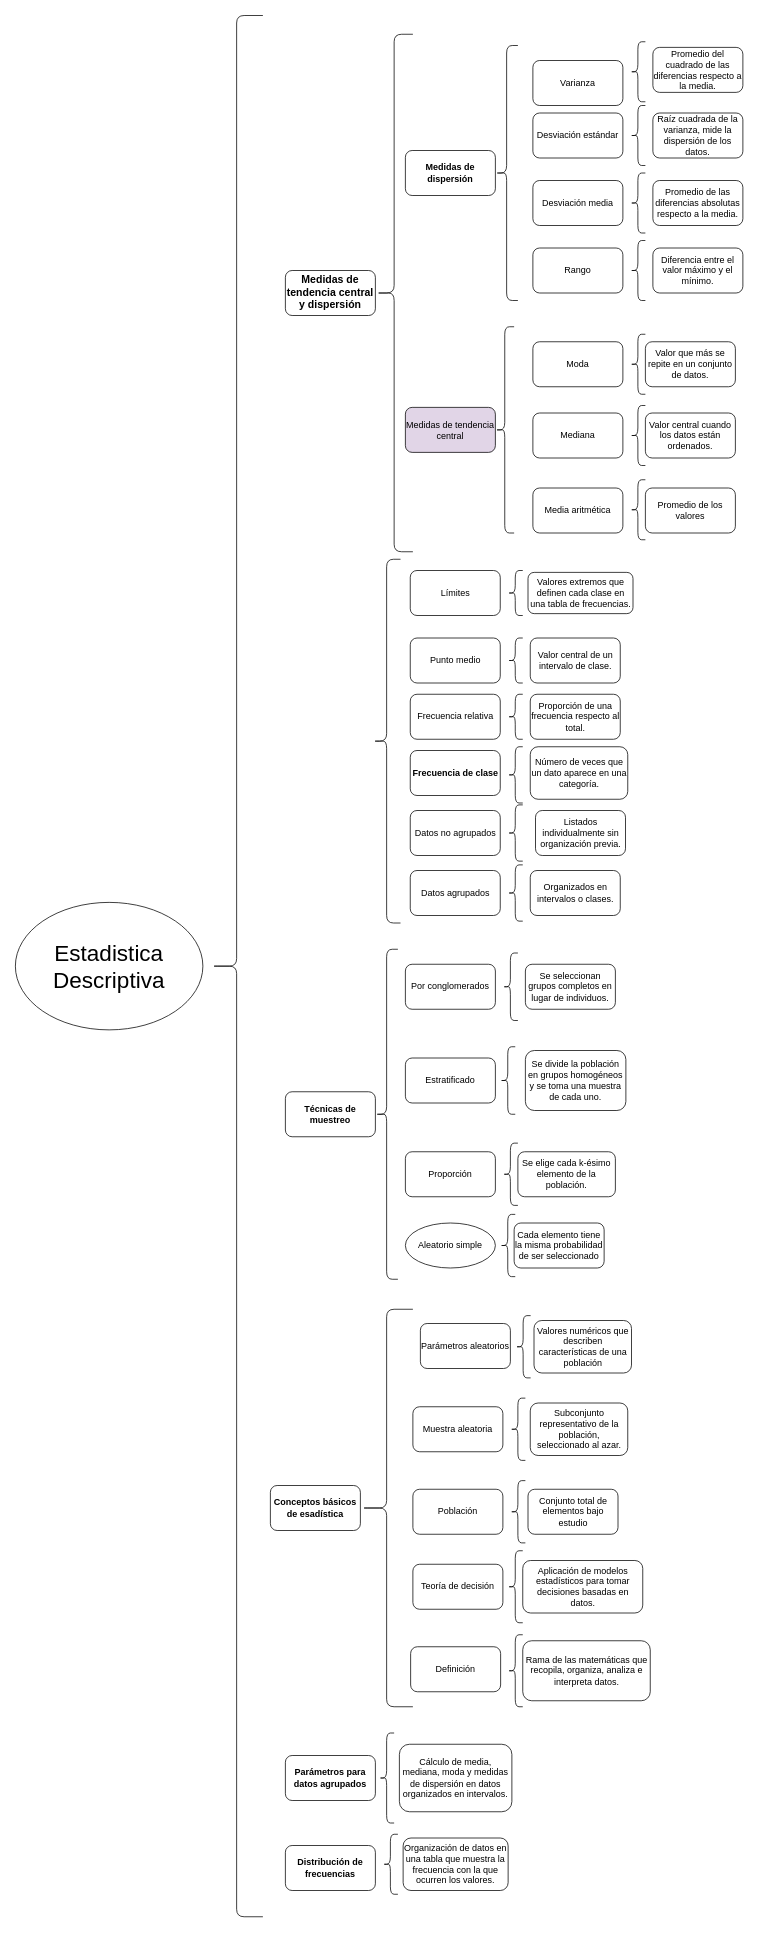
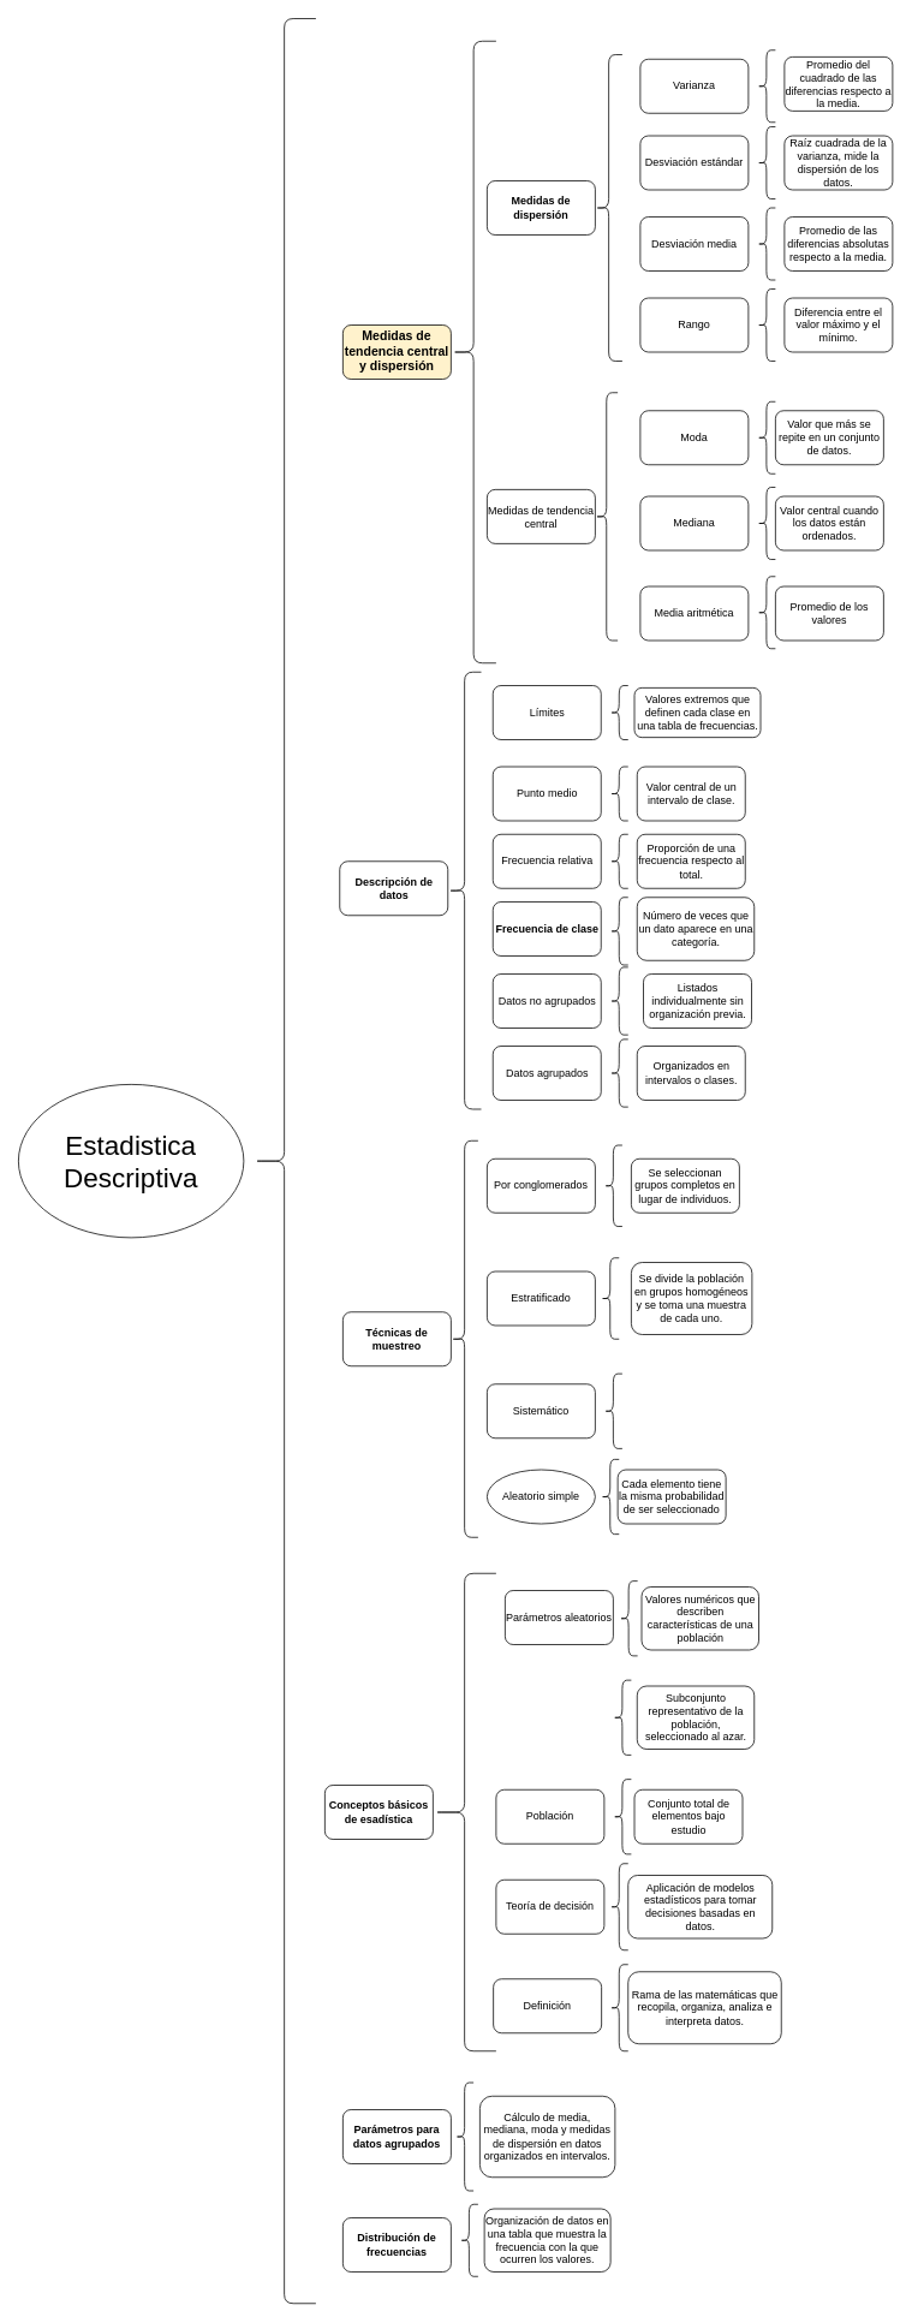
  <mxCell id="0" />
  <mxCell id="1" parent="0" />
  <mxCell id="2" value="Estadistica Descriptiva" style="ellipse;whiteSpace=wrap;html=1;fontSize=30;" parent="1" vertex="1"><mxGeometry x="20" y="1202.5" width="250" height="170" as="geometry" /></mxCell>
  <mxCell id="3" value="Conceptos básicos de esadística" style="rounded=1;whiteSpace=wrap;html=1;fontStyle=1" parent="1" vertex="1"><mxGeometry x="360" y="1980" width="120" height="60" as="geometry" /></mxCell>
  <mxCell id="4" value="Definición" style="whiteSpace=wrap;html=1;rounded=1;" parent="1" vertex="1"><mxGeometry x="547" y="2195" width="120" height="60" as="geometry" /></mxCell>
  <mxCell id="5" value="Teoría de decisión" style="rounded=1;whiteSpace=wrap;html=1;" parent="1" vertex="1"><mxGeometry x="550" y="2085" width="120" height="60" as="geometry" /></mxCell>
  <mxCell id="6" value="Población" style="whiteSpace=wrap;html=1;rounded=1;" parent="1" vertex="1"><mxGeometry x="550" y="1985" width="120" height="60" as="geometry" /></mxCell>
- <mxCell id="7" value="Muestra aleatoria" style="whiteSpace=wrap;html=1;rounded=1;" parent="1" vertex="1"><mxGeometry x="550" y="1875" width="120" height="60" as="geometry" /></mxCell>
  <mxCell id="8" value="Parámetros aleatorios" style="whiteSpace=wrap;html=1;rounded=1;" parent="1" vertex="1"><mxGeometry x="560" y="1764" width="120" height="60" as="geometry" /></mxCell>
  <mxCell id="9" value="Rama de las matemáticas que recopila, organiza, analiza e interpreta datos." style="whiteSpace=wrap;html=1;rounded=1;" parent="1" vertex="1"><mxGeometry x="696.5" y="2187" width="170" height="80" as="geometry" /></mxCell>
  <mxCell id="10" value="Aplicación de modelos estadísticos para tomar decisiones basadas en datos." style="whiteSpace=wrap;html=1;rounded=1;" parent="1" vertex="1"><mxGeometry x="696.5" y="2080" width="160" height="70" as="geometry" /></mxCell>
  <mxCell id="11" value="Conjunto total de elementos bajo estudio" style="whiteSpace=wrap;html=1;rounded=1;" parent="1" vertex="1"><mxGeometry x="703.5" y="1985" width="120" height="60" as="geometry" /></mxCell>
  <mxCell id="12" value="Subconjunto representativo de la población, seleccionado al azar." style="whiteSpace=wrap;html=1;rounded=1;" parent="1" vertex="1"><mxGeometry x="706.5" y="1870" width="130" height="70" as="geometry" /></mxCell>
  <mxCell id="13" value="Valores numéricos que describen características de una población" style="whiteSpace=wrap;html=1;rounded=1;" parent="1" vertex="1"><mxGeometry x="711.5" y="1760" width="130" height="70" as="geometry" /></mxCell>
+ <mxCell id="14" value="Descripción de datos" style="rounded=1;whiteSpace=wrap;html=1;fontStyle=1" parent="1" vertex="1"><mxGeometry x="376.5" y="955" width="120" height="60" as="geometry" /></mxCell>
  <mxCell id="15" value="Datos agrupados" style="whiteSpace=wrap;html=1;rounded=1;" parent="1" vertex="1"><mxGeometry x="546.5" width="120" height="60" as="geometry" y="1160" /></mxCell>
  <mxCell id="16" value="Datos no agrupados" style="whiteSpace=wrap;html=1;rounded=1;" parent="1" vertex="1"><mxGeometry x="546.5" y="1080" width="120" height="60" as="geometry" /></mxCell>
  <mxCell id="17" value="Organizados en intervalos o clases." style="whiteSpace=wrap;html=1;rounded=1;" parent="1" vertex="1"><mxGeometry x="706.5" width="120" height="60" as="geometry" y="1160" /></mxCell>
  <mxCell id="18" value="Listados individualmente sin organización previa." style="whiteSpace=wrap;html=1;rounded=1;" parent="1" vertex="1"><mxGeometry x="713.5" y="1080" width="120" height="60" as="geometry" /></mxCell>
  <mxCell id="19" value="&lt;strong data-end=&quot;1869&quot; data-start=&quot;1845&quot;&gt;Frecuencia de clase&lt;/strong&gt;" style="whiteSpace=wrap;html=1;rounded=1;" parent="1" vertex="1"><mxGeometry x="546.5" y="1000" width="120" height="60" as="geometry" /></mxCell>
  <mxCell id="20" value="Número de veces que un dato aparece en una categoría." style="whiteSpace=wrap;html=1;rounded=1;" parent="1" vertex="1"><mxGeometry x="706.5" y="995" width="130" height="70" as="geometry" /></mxCell>
  <mxCell id="21" value="Frecuencia relativa" style="whiteSpace=wrap;html=1;rounded=1;" parent="1" vertex="1"><mxGeometry x="546.5" y="925" width="120" height="60" as="geometry" /></mxCell>
  <mxCell id="22" value="Proporción de una frecuencia respecto al total." style="whiteSpace=wrap;html=1;rounded=1;" parent="1" vertex="1"><mxGeometry x="706.5" y="925" width="120" height="60" as="geometry" /></mxCell>
  <mxCell id="23" value="Punto medio" style="whiteSpace=wrap;html=1;rounded=1;" parent="1" vertex="1"><mxGeometry x="546.5" y="850" width="120" height="60" as="geometry" /></mxCell>
  <mxCell id="24" value="Valor central de un intervalo de clase." style="whiteSpace=wrap;html=1;rounded=1;" parent="1" vertex="1"><mxGeometry x="706.5" y="850" width="120" height="60" as="geometry" /></mxCell>
  <mxCell id="25" value="Límites" style="whiteSpace=wrap;html=1;rounded=1;" parent="1" vertex="1"><mxGeometry x="546.5" y="760" width="120" height="60" as="geometry" /></mxCell>
  <mxCell id="26" value="&lt;div&gt;Valores extremos que definen cada clase en una tabla de frecuencias.&lt;/div&gt;" style="whiteSpace=wrap;html=1;rounded=1;" parent="1" vertex="1"><mxGeometry x="703.5" y="762.5" width="140" height="55" as="geometry" /></mxCell>
- <mxCell id="27" value="&lt;h3 data-end=&quot;2206&quot; data-start=&quot;2151&quot;&gt;&lt;strong data-end=&quot;2204&quot; data-start=&quot;2155&quot;&gt;Medidas de tendencia central y dispersión&lt;/strong&gt;&lt;/h3&gt;&lt;h4 data-end=&quot;2246&quot; data-start=&quot;2207&quot;&gt;&lt;/h4&gt;" style="rounded=1;whiteSpace=wrap;html=1;" parent="1" vertex="1"><mxGeometry x="380" y="360" width="120" height="60" as="geometry" /></mxCell>
- <mxCell id="28" value="Medidas de tendencia central" style="whiteSpace=wrap;html=1;rounded=1;fillColor=#e1d5e7;" parent="1" vertex="1"><mxGeometry x="540" y="542.5" width="120" height="60" as="geometry" /></mxCell>
+ <mxCell id="27" value="&lt;h3 data-end=&quot;2206&quot; data-start=&quot;2151&quot;&gt;&lt;strong data-end=&quot;2204&quot; data-start=&quot;2155&quot;&gt;Medidas de tendencia central y dispersión&lt;/strong&gt;&lt;/h3&gt;&lt;h4 data-end=&quot;2246&quot; data-start=&quot;2207&quot;&gt;&lt;/h4&gt;" style="rounded=1;whiteSpace=wrap;html=1;fillColor=#fff2cc;" parent="1" vertex="1"><mxGeometry x="380" y="360" width="120" height="60" as="geometry" /></mxCell>
+ <mxCell id="28" value="Medidas de tendencia central" style="whiteSpace=wrap;html=1;rounded=1;" parent="1" vertex="1"><mxGeometry x="540" y="542.5" width="120" height="60" as="geometry" /></mxCell>
  <mxCell id="29" value="&lt;h4 data-end=&quot;2609&quot; data-start=&quot;2577&quot;&gt;&lt;strong data-end=&quot;2607&quot; data-start=&quot;2582&quot;&gt;Medidas de dispersión&lt;/strong&gt;&lt;/h4&gt;" style="whiteSpace=wrap;html=1;rounded=1;" parent="1" vertex="1"><mxGeometry x="540" y="200" width="120" height="60" as="geometry" /></mxCell>
  <mxCell id="30" value="Media aritmética" style="whiteSpace=wrap;html=1;rounded=1;" parent="1" vertex="1"><mxGeometry x="710" y="650" width="120" height="60" as="geometry" /></mxCell>
  <mxCell id="31" value="Promedio de los valores" style="whiteSpace=wrap;html=1;rounded=1;" parent="1" vertex="1"><mxGeometry x="860" y="650" width="120" height="60" as="geometry" /></mxCell>
  <mxCell id="32" value="Mediana" style="whiteSpace=wrap;html=1;rounded=1;" parent="1" vertex="1"><mxGeometry x="710" y="550" width="120" height="60" as="geometry" /></mxCell>
  <mxCell id="33" value="Valor central cuando los datos están ordenados." style="whiteSpace=wrap;html=1;rounded=1;" parent="1" vertex="1"><mxGeometry x="860" y="550" width="120" height="60" as="geometry" /></mxCell>
  <mxCell id="34" value="Moda" style="whiteSpace=wrap;html=1;rounded=1;" parent="1" vertex="1"><mxGeometry x="710" y="455" width="120" height="60" as="geometry" /></mxCell>
  <mxCell id="35" value="Valor que más se repite en un conjunto de datos." style="whiteSpace=wrap;html=1;rounded=1;" parent="1" vertex="1"><mxGeometry x="860" y="455" width="120" height="60" as="geometry" /></mxCell>
- <mxCell id="36" value="Varianza" style="whiteSpace=wrap;html=1;rounded=1;" parent="1" vertex="1"><mxGeometry x="710" y="80" width="120" height="60" as="geometry" /></mxCell>
+ <mxCell id="36" value="Varianza" style="whiteSpace=wrap;html=1;rounded=1;" parent="1" vertex="1"><mxGeometry x="710" y="65" width="120" height="60" as="geometry" /></mxCell>
  <mxCell id="37" value="Promedio del cuadrado de las diferencias respecto a la media." style="whiteSpace=wrap;html=1;rounded=1;" parent="1" vertex="1"><mxGeometry x="870" y="62.5" width="120" height="60" as="geometry" /></mxCell>
  <mxCell id="38" value="Desviación estándar" style="whiteSpace=wrap;html=1;rounded=1;" parent="1" vertex="1"><mxGeometry x="710" y="150" width="120" height="60" as="geometry" /></mxCell>
  <mxCell id="39" value="Raíz cuadrada de la varianza, mide la dispersión de los datos." style="whiteSpace=wrap;html=1;rounded=1;" parent="1" vertex="1"><mxGeometry x="870" y="150" width="120" height="60" as="geometry" /></mxCell>
  <mxCell id="40" value="Desviación media" style="whiteSpace=wrap;html=1;rounded=1;" parent="1" vertex="1"><mxGeometry x="710" y="240" width="120" height="60" as="geometry" /></mxCell>
  <mxCell id="41" value="&lt;div&gt;Promedio de las diferencias absolutas respecto a la media.&lt;/div&gt;" style="whiteSpace=wrap;html=1;rounded=1;" parent="1" vertex="1"><mxGeometry x="870" y="240" width="120" height="60" as="geometry" /></mxCell>
  <mxCell id="42" value="Rango" style="whiteSpace=wrap;html=1;rounded=1;" parent="1" vertex="1"><mxGeometry x="710" y="330" width="120" height="60" as="geometry" /></mxCell>
  <mxCell id="43" value="Diferencia entre el valor máximo y el mínimo." style="whiteSpace=wrap;html=1;rounded=1;" parent="1" vertex="1"><mxGeometry x="870" y="330" width="120" height="60" as="geometry" /></mxCell>
  <mxCell id="44" value="Parámetros para datos agrupados" style="rounded=1;whiteSpace=wrap;html=1;fontStyle=1" parent="1" vertex="1"><mxGeometry x="380" y="2340" width="120" height="60" as="geometry" /></mxCell>
  <mxCell id="45" value="Cálculo de media, mediana, moda y medidas de dispersión en datos organizados en intervalos." style="whiteSpace=wrap;html=1;rounded=1;" parent="1" vertex="1"><mxGeometry x="532" y="2325" width="150" height="90" as="geometry" /></mxCell>
  <mxCell id="46" value="Distribución de frecuencias" style="rounded=1;whiteSpace=wrap;html=1;fontStyle=1" parent="1" vertex="1"><mxGeometry x="380" y="2460" width="120" height="60" as="geometry" /></mxCell>
  <mxCell id="47" value="Organización de datos en una tabla que muestra la frecuencia con la que ocurren los valores." style="whiteSpace=wrap;html=1;rounded=1;" parent="1" vertex="1"><mxGeometry x="537" y="2450" width="140" height="70" as="geometry" /></mxCell>
  <mxCell id="48" value="Técnicas de muestreo" style="rounded=1;whiteSpace=wrap;html=1;fontStyle=1" parent="1" vertex="1"><mxGeometry x="380" y="1455" width="120" height="60" as="geometry" /></mxCell>
  <mxCell id="49" value="Aleatorio simple" style="ellipse;whiteSpace=wrap;html=1;" parent="1" vertex="1"><mxGeometry x="540" y="1630" width="120" height="60" as="geometry" /></mxCell>
  <mxCell id="50" value="Cada elemento tiene la misma probabilidad de ser seleccionado" style="whiteSpace=wrap;html=1;rounded=1;" parent="1" vertex="1"><mxGeometry x="685" y="1630" width="120" height="60" as="geometry" /></mxCell>
- <mxCell id="51" value="Proporción" style="whiteSpace=wrap;html=1;rounded=1;" parent="1" vertex="1"><mxGeometry x="540" y="1535" width="120" height="60" as="geometry" /></mxCell>
- <mxCell id="52" value="Se elige cada k-ésimo elemento de la población." style="whiteSpace=wrap;html=1;rounded=1;" parent="1" vertex="1"><mxGeometry x="690" y="1535" width="130" height="60" as="geometry" /></mxCell>
+ <mxCell id="51" value="Sistemático" style="whiteSpace=wrap;html=1;rounded=1;" parent="1" vertex="1"><mxGeometry x="540" y="1535" width="120" height="60" as="geometry" /></mxCell>
  <mxCell id="53" value="Estratificado" style="whiteSpace=wrap;html=1;rounded=1;" parent="1" vertex="1"><mxGeometry x="540" y="1410" width="120" height="60" as="geometry" /></mxCell>
  <mxCell id="54" value="Se divide la población en grupos homogéneos y se toma una muestra de cada uno." style="whiteSpace=wrap;html=1;rounded=1;" parent="1" vertex="1"><mxGeometry x="700" y="1400" width="134" height="80" as="geometry" /></mxCell>
  <mxCell id="55" value="Por conglomerados" style="whiteSpace=wrap;html=1;rounded=1;" parent="1" vertex="1"><mxGeometry x="540" y="1285" width="120" height="60" as="geometry" /></mxCell>
  <mxCell id="56" value="Se seleccionan grupos completos en lugar de individuos." style="whiteSpace=wrap;html=1;rounded=1;" parent="1" vertex="1"><mxGeometry x="700" y="1285" width="120" height="60" as="geometry" /></mxCell>
  <mxCell id="57" value="" style="shape=curlyBracket;whiteSpace=wrap;html=1;rounded=1;labelPosition=left;verticalLabelPosition=middle;align=right;verticalAlign=middle;" vertex="1" parent="1"><mxGeometry x="480" y="1745" width="70" height="530" as="geometry" /></mxCell>
  <mxCell id="58" value="" style="shape=curlyBracket;whiteSpace=wrap;html=1;rounded=1;labelPosition=left;verticalLabelPosition=middle;align=right;verticalAlign=middle;" vertex="1" parent="1"><mxGeometry x="500" y="1265" width="30" height="440" as="geometry" /></mxCell>
  <mxCell id="59" value="" style="shape=curlyBracket;whiteSpace=wrap;html=1;rounded=1;labelPosition=left;verticalLabelPosition=middle;align=right;verticalAlign=middle;" vertex="1" parent="1"><mxGeometry x="505" y="2310" width="20" height="120" as="geometry" /></mxCell>
  <mxCell id="60" value="" style="shape=curlyBracket;whiteSpace=wrap;html=1;rounded=1;labelPosition=left;verticalLabelPosition=middle;align=right;verticalAlign=middle;" vertex="1" parent="1"><mxGeometry x="510" y="2445" width="20" height="80" as="geometry" /></mxCell>
  <mxCell id="61" value="" style="shape=curlyBracket;whiteSpace=wrap;html=1;rounded=1;labelPosition=left;verticalLabelPosition=middle;align=right;verticalAlign=middle;" vertex="1" parent="1"><mxGeometry x="676.5" y="760" width="20" height="60" as="geometry" /></mxCell>
  <mxCell id="62" value="" style="shape=curlyBracket;whiteSpace=wrap;html=1;rounded=1;labelPosition=left;verticalLabelPosition=middle;align=right;verticalAlign=middle;" vertex="1" parent="1"><mxGeometry x="676.5" y="850" width="20" height="60" as="geometry" /></mxCell>
  <mxCell id="63" value="" style="shape=curlyBracket;whiteSpace=wrap;html=1;rounded=1;labelPosition=left;verticalLabelPosition=middle;align=right;verticalAlign=middle;" vertex="1" parent="1"><mxGeometry x="676.5" y="925" width="20" height="60" as="geometry" /></mxCell>
  <mxCell id="64" value="" style="shape=curlyBracket;whiteSpace=wrap;html=1;rounded=1;labelPosition=left;verticalLabelPosition=middle;align=right;verticalAlign=middle;size=0.5;" vertex="1" parent="1"><mxGeometry x="676.5" y="995" width="20" height="75" as="geometry" /></mxCell>
  <mxCell id="65" value="" style="shape=curlyBracket;whiteSpace=wrap;html=1;rounded=1;labelPosition=left;verticalLabelPosition=middle;align=right;verticalAlign=middle;size=0.5;" vertex="1" parent="1"><mxGeometry x="676.5" y="1072.5" width="20" height="75" as="geometry" /></mxCell>
  <mxCell id="66" value="" style="shape=curlyBracket;whiteSpace=wrap;html=1;rounded=1;labelPosition=left;verticalLabelPosition=middle;align=right;verticalAlign=middle;size=0.5;" vertex="1" parent="1"><mxGeometry x="676.5" y="1152.5" width="20" height="75" as="geometry" /></mxCell>
  <mxCell id="67" value="" style="shape=curlyBracket;whiteSpace=wrap;html=1;rounded=1;labelPosition=left;verticalLabelPosition=middle;align=right;verticalAlign=middle;size=0.5;" vertex="1" parent="1"><mxGeometry x="496.5" y="745" width="37" height="485" as="geometry" /></mxCell>
  <mxCell id="68" value="" style="shape=curlyBracket;whiteSpace=wrap;html=1;rounded=1;labelPosition=left;verticalLabelPosition=middle;align=right;verticalAlign=middle;" vertex="1" parent="1"><mxGeometry x="660" y="60" width="30" height="340" as="geometry" /></mxCell>
  <mxCell id="69" value="" style="shape=curlyBracket;whiteSpace=wrap;html=1;rounded=1;labelPosition=left;verticalLabelPosition=middle;align=right;verticalAlign=middle;" vertex="1" parent="1"><mxGeometry x="840" y="320" width="20" height="80" as="geometry" /></mxCell>
  <mxCell id="70" value="" style="shape=curlyBracket;whiteSpace=wrap;html=1;rounded=1;labelPosition=left;verticalLabelPosition=middle;align=right;verticalAlign=middle;" vertex="1" parent="1"><mxGeometry x="840" y="230" width="20" height="80" as="geometry" /></mxCell>
  <mxCell id="71" value="" style="shape=curlyBracket;whiteSpace=wrap;html=1;rounded=1;labelPosition=left;verticalLabelPosition=middle;align=right;verticalAlign=middle;" vertex="1" parent="1"><mxGeometry x="840" y="140" width="20" height="80" as="geometry" /></mxCell>
  <mxCell id="72" value="" style="shape=curlyBracket;whiteSpace=wrap;html=1;rounded=1;labelPosition=left;verticalLabelPosition=middle;align=right;verticalAlign=middle;" vertex="1" parent="1"><mxGeometry x="840" y="55" width="20" height="80" as="geometry" /></mxCell>
  <mxCell id="73" value="" style="shape=curlyBracket;whiteSpace=wrap;html=1;rounded=1;labelPosition=left;verticalLabelPosition=middle;align=right;verticalAlign=middle;" vertex="1" parent="1"><mxGeometry x="840" y="445" width="20" height="80" as="geometry" /></mxCell>
  <mxCell id="74" value="" style="shape=curlyBracket;whiteSpace=wrap;html=1;rounded=1;labelPosition=left;verticalLabelPosition=middle;align=right;verticalAlign=middle;" vertex="1" parent="1"><mxGeometry x="840" y="540" width="20" height="80" as="geometry" /></mxCell>
  <mxCell id="75" value="" style="shape=curlyBracket;whiteSpace=wrap;html=1;rounded=1;labelPosition=left;verticalLabelPosition=middle;align=right;verticalAlign=middle;" vertex="1" parent="1"><mxGeometry x="840" y="639" width="20" height="80" as="geometry" /></mxCell>
  <mxCell id="76" value="" style="shape=curlyBracket;whiteSpace=wrap;html=1;rounded=1;labelPosition=left;verticalLabelPosition=middle;align=right;verticalAlign=middle;" vertex="1" parent="1"><mxGeometry x="660" y="435" width="25" height="275" as="geometry" /></mxCell>
  <mxCell id="77" value="" style="shape=curlyBracket;whiteSpace=wrap;html=1;rounded=1;labelPosition=left;verticalLabelPosition=middle;align=right;verticalAlign=middle;" vertex="1" parent="1"><mxGeometry x="500" y="45" width="50" height="690" as="geometry" /></mxCell>
  <mxCell id="78" value="" style="shape=curlyBracket;whiteSpace=wrap;html=1;rounded=1;labelPosition=left;verticalLabelPosition=middle;align=right;verticalAlign=middle;" vertex="1" parent="1"><mxGeometry x="676.5" y="2179" width="20" height="96" as="geometry" /></mxCell>
  <mxCell id="79" value="" style="shape=curlyBracket;whiteSpace=wrap;html=1;rounded=1;labelPosition=left;verticalLabelPosition=middle;align=right;verticalAlign=middle;" vertex="1" parent="1"><mxGeometry x="676.5" y="2067" width="20" height="96" as="geometry" /></mxCell>
  <mxCell id="80" value="" style="shape=curlyBracket;whiteSpace=wrap;html=1;rounded=1;labelPosition=left;verticalLabelPosition=middle;align=right;verticalAlign=middle;" vertex="1" parent="1"><mxGeometry x="680" y="1973.5" width="20" height="83" as="geometry" /></mxCell>
  <mxCell id="81" value="" style="shape=curlyBracket;whiteSpace=wrap;html=1;rounded=1;labelPosition=left;verticalLabelPosition=middle;align=right;verticalAlign=middle;" vertex="1" parent="1"><mxGeometry x="680" y="1863.5" width="20" height="83" as="geometry" /></mxCell>
  <mxCell id="82" value="" style="shape=curlyBracket;whiteSpace=wrap;html=1;rounded=1;labelPosition=left;verticalLabelPosition=middle;align=right;verticalAlign=middle;" vertex="1" parent="1"><mxGeometry x="687" y="1753.5" width="20" height="83" as="geometry" /></mxCell>
  <mxCell id="83" value="" style="shape=curlyBracket;whiteSpace=wrap;html=1;rounded=1;labelPosition=left;verticalLabelPosition=middle;align=right;verticalAlign=middle;" vertex="1" parent="1"><mxGeometry x="666.5" y="1618.5" width="20" height="83" as="geometry" /></mxCell>
  <mxCell id="84" value="" style="shape=curlyBracket;whiteSpace=wrap;html=1;rounded=1;labelPosition=left;verticalLabelPosition=middle;align=right;verticalAlign=middle;" vertex="1" parent="1"><mxGeometry x="670" y="1523.5" width="20" height="83" as="geometry" /></mxCell>
  <mxCell id="85" value="" style="shape=curlyBracket;whiteSpace=wrap;html=1;rounded=1;labelPosition=left;verticalLabelPosition=middle;align=right;verticalAlign=middle;" vertex="1" parent="1"><mxGeometry x="666.5" y="1395" width="20" height="90" as="geometry" /></mxCell>
  <mxCell id="86" value="" style="shape=curlyBracket;whiteSpace=wrap;html=1;rounded=1;labelPosition=left;verticalLabelPosition=middle;align=right;verticalAlign=middle;container=1;" vertex="1" parent="1"><mxGeometry x="670" y="1270" width="20" height="90" as="geometry"><mxRectangle x="840" y="845" width="50" height="40" as="alternateBounds" /></mxGeometry></mxCell>
  <mxCell id="87" value="" style="shape=curlyBracket;whiteSpace=wrap;html=1;rounded=1;labelPosition=left;verticalLabelPosition=middle;align=right;verticalAlign=middle;" vertex="1" parent="1"><mxGeometry x="280" y="20" width="70" height="2535" as="geometry" /></mxCell>
